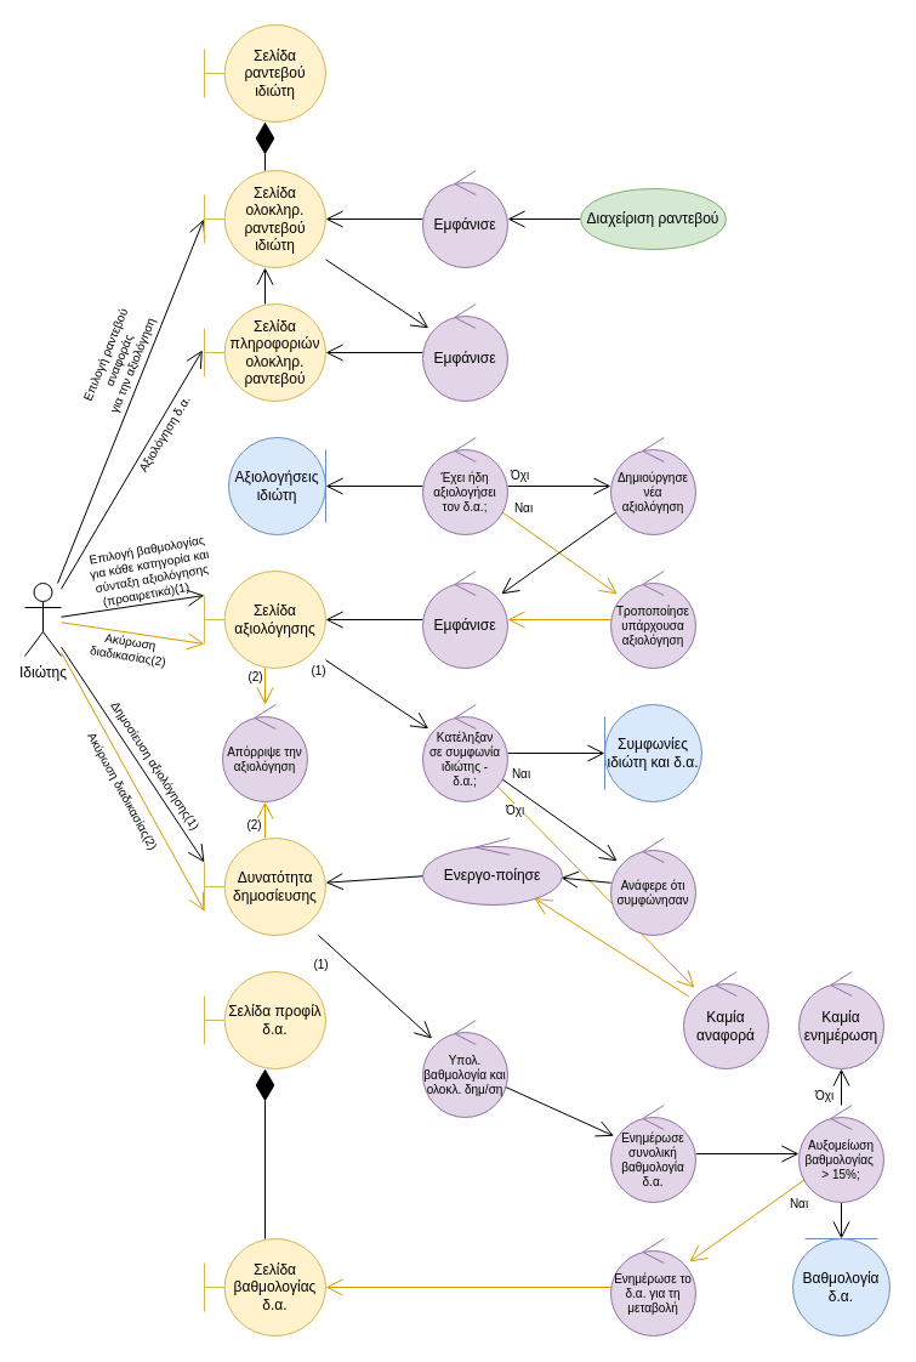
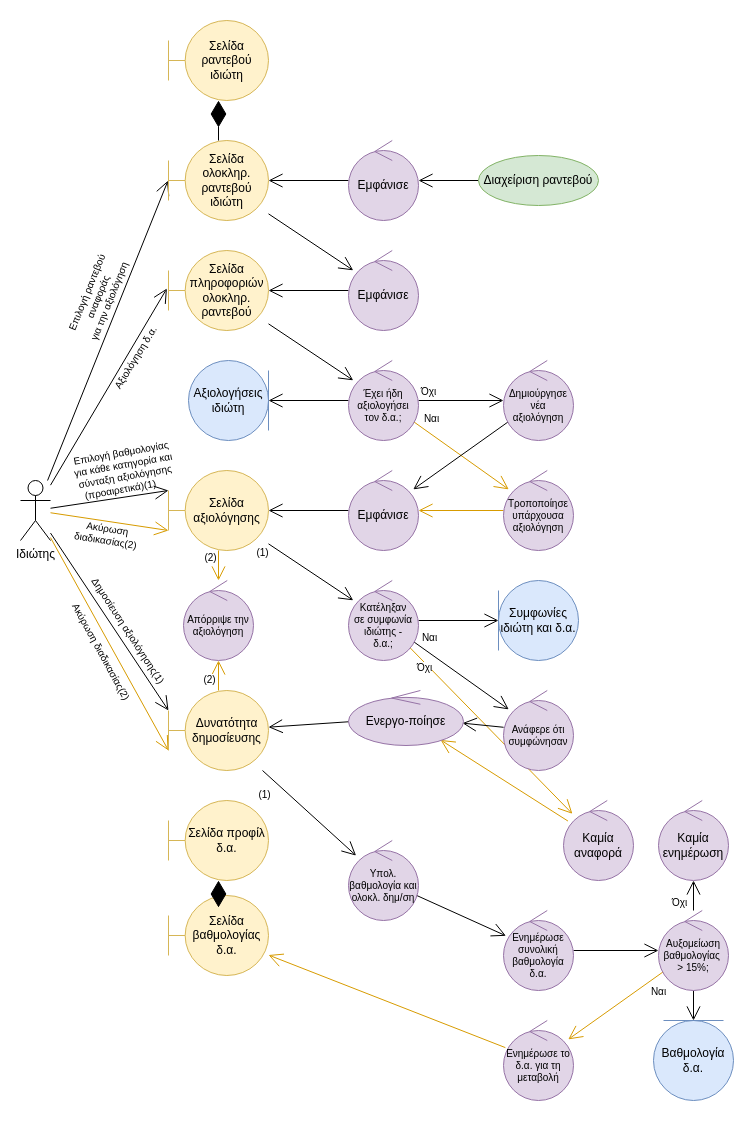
  <mxCell id="0" />
  <mxCell id="1" parent="0" />
  <mxCell id="2" style="edgeStyle=none;rounded=0;orthogonalLoop=1;jettySize=auto;html=1;entryX=-0.005;entryY=0.502;entryDx=0;entryDy=0;entryPerimeter=0;endArrow=open;endFill=0;endSize=12;" edge="1" parent="1" source="11" target="17"><mxGeometry relative="1" as="geometry" /></mxCell>
  <mxCell id="3" value="Επιλογή ραντεβού &lt;br&gt;αναφοράς &lt;br&gt;για την αξιολόγηση" style="edgeLabel;html=1;align=center;verticalAlign=middle;resizable=0;points=[];fontSize=10;rotation=-68;labelBackgroundColor=none;" vertex="1" connectable="0" parent="2"><mxGeometry x="0.046" y="-1" relative="1" as="geometry"><mxPoint x="-14" y="-26" as="offset" /></mxGeometry></mxCell>
  <mxCell id="4" style="edgeStyle=none;rounded=0;orthogonalLoop=1;jettySize=auto;html=1;endArrow=open;endFill=0;endSize=12;entryX=-0.016;entryY=0.475;entryDx=0;entryDy=0;entryPerimeter=0;" edge="1" parent="1" source="11" target="23"><mxGeometry relative="1" as="geometry" /></mxCell>
  <mxCell id="5" value="Αξιολόγηση δ.α." style="edgeLabel;html=1;align=center;verticalAlign=middle;resizable=0;points=[];fontSize=10;rotation=-58.5;labelBackgroundColor=none;" vertex="1" connectable="0" parent="4"><mxGeometry x="-0.004" y="-1" relative="1" as="geometry"><mxPoint x="25" y="-29" as="offset" /></mxGeometry></mxCell>
  <mxCell id="6" style="edgeStyle=none;rounded=0;orthogonalLoop=1;jettySize=auto;html=1;entryX=0;entryY=0.25;entryDx=0;entryDy=0;entryPerimeter=0;fontSize=10;endArrow=open;endFill=0;endSize=12;" edge="1" parent="1" source="11" target="39"><mxGeometry relative="1" as="geometry" /></mxCell>
  <mxCell id="7" value="&lt;span&gt;Επιλογή βαθμολογίας&amp;nbsp;&lt;/span&gt;&lt;br&gt;&lt;span&gt;για κάθε κατηγορία και&amp;nbsp;&lt;br&gt;&lt;/span&gt;&lt;span&gt;σύνταξη αξιολόγησης&amp;nbsp;&lt;br&gt;&lt;/span&gt;&lt;span&gt;(προαιρετικά)(1) &amp;nbsp; &amp;nbsp; &amp;nbsp;&lt;/span&gt;" style="edgeLabel;html=1;align=center;verticalAlign=middle;resizable=0;points=[];fontSize=10;rotation=-10;labelBackgroundColor=none;" vertex="1" connectable="0" parent="6"><mxGeometry x="0.199" relative="1" as="geometry"><mxPoint x="3" y="-27" as="offset" /></mxGeometry></mxCell>
  <mxCell id="8" style="edgeStyle=none;rounded=0;orthogonalLoop=1;jettySize=auto;html=1;entryX=0;entryY=0.75;entryDx=0;entryDy=0;entryPerimeter=0;fontSize=10;endArrow=open;endFill=0;endSize=12;fillColor=#ffe6cc;strokeColor=#d79b00;" edge="1" parent="1" source="11" target="39"><mxGeometry relative="1" as="geometry" /></mxCell>
  <mxCell id="9" style="edgeStyle=none;rounded=0;orthogonalLoop=1;jettySize=auto;html=1;entryX=0;entryY=0.25;entryDx=0;entryDy=0;entryPerimeter=0;fontSize=12;endArrow=open;endFill=0;endSize=12;" edge="1" parent="1" source="11" target="50"><mxGeometry relative="1" as="geometry" /></mxCell>
  <mxCell id="10" style="edgeStyle=none;rounded=0;orthogonalLoop=1;jettySize=auto;html=1;entryX=0;entryY=0.75;entryDx=0;entryDy=0;entryPerimeter=0;fontSize=12;endArrow=open;endFill=0;endSize=12;fillColor=#ffe6cc;strokeColor=#d79b00;" edge="1" parent="1" source="11" target="50"><mxGeometry relative="1" as="geometry" /></mxCell>
  <mxCell id="11" value="Ιδιώτης" style="shape=umlActor;verticalLabelPosition=bottom;verticalAlign=top;html=1;" vertex="1" parent="1"><mxGeometry x="20" y="480" width="30" height="60" as="geometry" /></mxCell>
  <mxCell id="12" style="rounded=0;orthogonalLoop=1;jettySize=auto;html=1;endArrow=open;endFill=0;endSize=12;" edge="1" parent="1" source="13" target="15"><mxGeometry relative="1" as="geometry" /></mxCell>
  <mxCell id="13" value="Διαχείριση ραντεβού" style="ellipse;whiteSpace=wrap;html=1;fillColor=#d5e8d4;strokeColor=#82b366;" vertex="1" parent="1"><mxGeometry x="478" y="155" width="120" height="50" as="geometry" /></mxCell>
  <mxCell id="14" style="edgeStyle=none;rounded=0;orthogonalLoop=1;jettySize=auto;html=1;endArrow=open;endFill=0;endSize=12;" edge="1" parent="1" source="15" target="17"><mxGeometry relative="1" as="geometry" /></mxCell>
  <mxCell id="15" value="Εμφάνισε" style="ellipse;shape=umlControl;whiteSpace=wrap;html=1;sketch=0;shadow=0;fillColor=#e1d5e7;strokeColor=#9673a6;" vertex="1" parent="1"><mxGeometry x="348" y="140" width="70" height="80" as="geometry" /></mxCell>
  <mxCell id="16" style="edgeStyle=none;rounded=0;orthogonalLoop=1;jettySize=auto;html=1;endArrow=open;endFill=0;endSize=12;" edge="1" parent="1" source="17" target="21"><mxGeometry relative="1" as="geometry" /></mxCell>
  <mxCell id="17" value="Σελίδα ολοκληρ. ραντεβού ιδιώτη" style="shape=umlBoundary;whiteSpace=wrap;html=1;fillColor=#fff2cc;strokeColor=#d6b656;" vertex="1" parent="1"><mxGeometry x="168" y="140" width="100" height="80" as="geometry" /></mxCell>
  <mxCell id="18" value="Σελίδα ραντεβού ιδιώτη" style="shape=umlBoundary;whiteSpace=wrap;html=1;fillColor=#fff2cc;strokeColor=#d6b656;" vertex="1" parent="1"><mxGeometry x="168" y="20" width="100" height="80" as="geometry" /></mxCell>
  <mxCell id="19" value="" style="endArrow=diamondThin;endFill=1;endSize=24;html=1;rounded=0;" edge="1" parent="1" source="17" target="18"><mxGeometry width="160" relative="1" as="geometry"><mxPoint x="208" y="210" as="sourcePoint" /><mxPoint x="368" y="210" as="targetPoint" /></mxGeometry></mxCell>
  <mxCell id="20" style="edgeStyle=none;rounded=0;orthogonalLoop=1;jettySize=auto;html=1;endArrow=open;endFill=0;endSize=12;" edge="1" parent="1" source="21" target="23"><mxGeometry relative="1" as="geometry" /></mxCell>
  <mxCell id="21" value="Εμφάνισε" style="ellipse;shape=umlControl;whiteSpace=wrap;html=1;sketch=0;shadow=0;fillColor=#e1d5e7;strokeColor=#9673a6;" vertex="1" parent="1"><mxGeometry x="348" y="250" width="70" height="80" as="geometry" /></mxCell>
- <mxCell id="22" style="edgeStyle=none;rounded=0;orthogonalLoop=1;jettySize=auto;html=1;fontSize=10;endArrow=open;endFill=0;endSize=12;" edge="1" parent="1" source="23" target="17"><mxGeometry relative="1" as="geometry" /></mxCell>
+ <mxCell id="22" style="edgeStyle=none;rounded=0;orthogonalLoop=1;jettySize=auto;html=1;fontSize=10;endArrow=open;endFill=0;endSize=12;" edge="1" parent="1" source="23" target="29"><mxGeometry relative="1" as="geometry" /></mxCell>
  <mxCell id="23" value="Σελίδα &lt;br&gt;πληροφοριών ολοκληρ. ραντεβού" style="shape=umlBoundary;whiteSpace=wrap;html=1;fillColor=#fff2cc;strokeColor=#d6b656;" vertex="1" parent="1"><mxGeometry x="168" y="250" width="100" height="80" as="geometry" /></mxCell>
  <mxCell id="24" style="edgeStyle=none;rounded=0;orthogonalLoop=1;jettySize=auto;html=1;fontSize=10;endArrow=open;endFill=0;endSize=12;" edge="1" parent="1" source="29" target="30"><mxGeometry relative="1" as="geometry" /></mxCell>
  <mxCell id="25" style="edgeStyle=none;rounded=0;orthogonalLoop=1;jettySize=auto;html=1;fontSize=10;endArrow=open;endFill=0;endSize=12;" edge="1" parent="1" source="29" target="32"><mxGeometry relative="1" as="geometry" /></mxCell>
  <mxCell id="26" value="Όχι" style="edgeLabel;html=1;align=center;verticalAlign=middle;resizable=0;points=[];fontSize=10;" vertex="1" connectable="0" parent="25"><mxGeometry x="-0.331" y="1" relative="1" as="geometry"><mxPoint x="-19" y="-9" as="offset" /></mxGeometry></mxCell>
  <mxCell id="27" style="edgeStyle=none;rounded=0;orthogonalLoop=1;jettySize=auto;html=1;fontSize=10;endArrow=open;endFill=0;endSize=12;fillColor=#ffe6cc;strokeColor=#d79b00;" edge="1" parent="1" source="29" target="34"><mxGeometry relative="1" as="geometry" /></mxCell>
  <mxCell id="28" value="Ναι" style="edgeLabel;html=1;align=center;verticalAlign=middle;resizable=0;points=[];fontSize=10;" vertex="1" connectable="0" parent="27"><mxGeometry x="-0.645" y="-1" relative="1" as="geometry"><mxPoint x="1" y="-16" as="offset" /></mxGeometry></mxCell>
  <mxCell id="29" value="Έχει ήδη αξιολογήσει τον δ.α.;" style="ellipse;shape=umlControl;whiteSpace=wrap;html=1;sketch=0;shadow=0;fillColor=#e1d5e7;strokeColor=#9673a6;fontSize=10;" vertex="1" parent="1"><mxGeometry x="348" y="360" width="70" height="80" as="geometry" /></mxCell>
  <mxCell id="30" value="Αξιολογήσεις ιδιώτη" style="ellipse;shape=umlEntity;whiteSpace=wrap;html=1;shadow=0;sketch=0;fontSize=12;fillColor=#dae8fc;flipH=0;flipV=1;rotation=0;direction=north;strokeColor=#6c8ebf;" vertex="1" parent="1"><mxGeometry x="188" y="360" width="80" height="80" as="geometry" /></mxCell>
  <mxCell id="31" style="edgeStyle=none;rounded=0;orthogonalLoop=1;jettySize=auto;html=1;fontSize=10;endArrow=open;endFill=0;endSize=12;" edge="1" parent="1" source="32" target="74"><mxGeometry relative="1" as="geometry" /></mxCell>
  <mxCell id="32" value="Δημιούργησε νέα αξιολόγηση" style="ellipse;shape=umlControl;whiteSpace=wrap;html=1;sketch=0;shadow=0;fillColor=#e1d5e7;strokeColor=#9673a6;fontSize=10;" vertex="1" parent="1"><mxGeometry x="503" y="360" width="70" height="80" as="geometry" /></mxCell>
  <mxCell id="33" style="edgeStyle=none;rounded=0;orthogonalLoop=1;jettySize=auto;html=1;fontSize=10;endArrow=open;endFill=0;endSize=12;fillColor=#ffe6cc;strokeColor=#d79b00;" edge="1" parent="1" source="34" target="74"><mxGeometry relative="1" as="geometry" /></mxCell>
  <mxCell id="34" value="Τροποποίησε υπάρχουσα αξιολόγηση" style="ellipse;shape=umlControl;whiteSpace=wrap;html=1;sketch=0;shadow=0;fillColor=#e1d5e7;strokeColor=#9673a6;fontSize=10;" vertex="1" parent="1"><mxGeometry x="503" y="470" width="70" height="80" as="geometry" /></mxCell>
  <mxCell id="35" style="edgeStyle=none;rounded=0;orthogonalLoop=1;jettySize=auto;html=1;fontSize=10;endArrow=open;endFill=0;endSize=12;" edge="1" parent="1" source="39" target="45"><mxGeometry relative="1" as="geometry" /></mxCell>
  <mxCell id="36" value="(1)" style="edgeLabel;html=1;align=center;verticalAlign=middle;resizable=0;points=[];fontSize=10;" vertex="1" connectable="0" parent="35"><mxGeometry x="-0.629" relative="1" as="geometry"><mxPoint x="-22" y="-2" as="offset" /></mxGeometry></mxCell>
  <mxCell id="37" style="edgeStyle=none;rounded=0;orthogonalLoop=1;jettySize=auto;html=1;fontSize=10;endArrow=open;endFill=0;endSize=12;fillColor=#ffe6cc;strokeColor=#d79b00;" edge="1" parent="1" source="39" target="75"><mxGeometry relative="1" as="geometry" /></mxCell>
  <mxCell id="38" value="(2)" style="edgeLabel;html=1;align=center;verticalAlign=middle;resizable=0;points=[];fontSize=10;" vertex="1" connectable="0" parent="37"><mxGeometry x="-0.143" y="1" relative="1" as="geometry"><mxPoint x="-10" y="-7" as="offset" /></mxGeometry></mxCell>
  <mxCell id="39" value="Σελίδα &lt;br&gt;αξιολόγησης" style="shape=umlBoundary;whiteSpace=wrap;html=1;fillColor=#fff2cc;strokeColor=#d6b656;" vertex="1" parent="1"><mxGeometry x="168" y="470" width="100" height="80" as="geometry" /></mxCell>
  <mxCell id="40" style="edgeStyle=none;rounded=0;orthogonalLoop=1;jettySize=auto;html=1;fontSize=10;endArrow=open;endFill=0;endSize=12;" edge="1" parent="1" source="45" target="52"><mxGeometry relative="1" as="geometry" /></mxCell>
  <mxCell id="41" value="Ναι" style="edgeLabel;html=1;align=center;verticalAlign=middle;resizable=0;points=[];fontSize=10;" vertex="1" connectable="0" parent="40"><mxGeometry x="-0.17" y="2" relative="1" as="geometry"><mxPoint x="-25" y="-31" as="offset" /></mxGeometry></mxCell>
  <mxCell id="42" style="edgeStyle=none;rounded=0;orthogonalLoop=1;jettySize=auto;html=1;fontSize=10;endArrow=open;endFill=0;endSize=12;fillColor=#ffe6cc;strokeColor=#d79b00;" edge="1" parent="1" source="45" target="54"><mxGeometry relative="1" as="geometry" /></mxCell>
  <mxCell id="43" value="Όχι" style="edgeLabel;html=1;align=center;verticalAlign=middle;resizable=0;points=[];fontSize=10;" vertex="1" connectable="0" parent="42"><mxGeometry x="-0.241" y="-1" relative="1" as="geometry"><mxPoint x="-46" y="-44" as="offset" /></mxGeometry></mxCell>
  <mxCell id="44" style="edgeStyle=none;rounded=0;orthogonalLoop=1;jettySize=auto;html=1;fontSize=10;endArrow=open;endFill=0;endSize=12;" edge="1" parent="1" source="45" target="80"><mxGeometry relative="1" as="geometry" /></mxCell>
  <mxCell id="45" value="Κατέληξαν &lt;br&gt;σε συμφωνία ιδιώτης - &lt;br&gt;δ.α.;" style="ellipse;shape=umlControl;whiteSpace=wrap;html=1;sketch=0;shadow=0;fillColor=#e1d5e7;strokeColor=#9673a6;fontSize=10;" vertex="1" parent="1"><mxGeometry x="348" y="580" width="70" height="80" as="geometry" /></mxCell>
  <mxCell id="46" style="edgeStyle=none;rounded=0;orthogonalLoop=1;jettySize=auto;html=1;fontSize=10;endArrow=open;endFill=0;endSize=12;" edge="1" parent="1" source="50" target="58"><mxGeometry relative="1" as="geometry" /></mxCell>
  <mxCell id="47" value="(1)" style="edgeLabel;html=1;align=center;verticalAlign=middle;resizable=0;points=[];fontSize=10;" vertex="1" connectable="0" parent="46"><mxGeometry x="-0.442" relative="1" as="geometry"><mxPoint x="-24" as="offset" /></mxGeometry></mxCell>
  <mxCell id="48" style="edgeStyle=none;rounded=0;orthogonalLoop=1;jettySize=auto;html=1;fontSize=10;endArrow=open;endFill=0;endSize=12;fillColor=#ffe6cc;strokeColor=#d79b00;" edge="1" parent="1" source="50" target="75"><mxGeometry relative="1" as="geometry" /></mxCell>
  <mxCell id="49" value="(2)" style="edgeLabel;html=1;align=center;verticalAlign=middle;resizable=0;points=[];fontSize=10;" vertex="1" connectable="0" parent="48"><mxGeometry x="-0.227" relative="1" as="geometry"><mxPoint x="-10" as="offset" /></mxGeometry></mxCell>
  <mxCell id="50" value="Δυνατότητα δημοσίευσης" style="shape=umlBoundary;whiteSpace=wrap;html=1;fillColor=#fff2cc;strokeColor=#d6b656;" vertex="1" parent="1"><mxGeometry x="168" y="690" width="100" height="80" as="geometry" /></mxCell>
  <mxCell id="51" style="edgeStyle=none;rounded=0;orthogonalLoop=1;jettySize=auto;html=1;fontSize=10;endArrow=open;endFill=0;endSize=12;" edge="1" parent="1" source="52" target="56"><mxGeometry relative="1" as="geometry" /></mxCell>
  <mxCell id="52" value="Ανάφερε ότι συμφώνησαν" style="ellipse;shape=umlControl;whiteSpace=wrap;html=1;sketch=0;shadow=0;fillColor=#e1d5e7;strokeColor=#9673a6;fontSize=10;" vertex="1" parent="1"><mxGeometry x="503" y="690" width="70" height="80" as="geometry" /></mxCell>
  <mxCell id="53" style="edgeStyle=none;rounded=0;orthogonalLoop=1;jettySize=auto;html=1;fontSize=10;endArrow=open;endFill=0;endSize=12;fillColor=#ffe6cc;strokeColor=#d79b00;" edge="1" parent="1" source="54" target="56"><mxGeometry relative="1" as="geometry" /></mxCell>
  <mxCell id="54" value="Καμία αναφορά" style="ellipse;shape=umlControl;whiteSpace=wrap;html=1;sketch=0;shadow=0;fillColor=#e1d5e7;strokeColor=#9673a6;fontSize=12;" vertex="1" parent="1"><mxGeometry x="563" y="800" width="70" height="80" as="geometry" /></mxCell>
  <mxCell id="55" style="edgeStyle=none;rounded=0;orthogonalLoop=1;jettySize=auto;html=1;fontSize=10;endArrow=open;endFill=0;endSize=12;" edge="1" parent="1" source="56" target="50"><mxGeometry relative="1" as="geometry" /></mxCell>
  <mxCell id="56" value="Ενεργο-ποίησε" style="ellipse;shape=umlControl;whiteSpace=wrap;html=1;sketch=0;shadow=0;fillColor=#e1d5e7;strokeColor=#9673a6;fontSize=12;" vertex="1" parent="1"><mxGeometry x="348" y="690" width="115" height="55" as="geometry" /></mxCell>
  <mxCell id="57" style="edgeStyle=none;rounded=0;orthogonalLoop=1;jettySize=auto;html=1;fontSize=10;endArrow=open;endFill=0;endSize=12;" edge="1" parent="1" source="58" target="60"><mxGeometry relative="1" as="geometry" /></mxCell>
  <mxCell id="58" value="Υπολ. βαθμολογία και ολοκλ. δημ/ση" style="ellipse;shape=umlControl;whiteSpace=wrap;html=1;sketch=0;shadow=0;fillColor=#e1d5e7;strokeColor=#9673a6;fontSize=10;" vertex="1" parent="1"><mxGeometry x="348" y="840" width="70" height="80" as="geometry" /></mxCell>
  <mxCell id="59" style="edgeStyle=none;rounded=0;orthogonalLoop=1;jettySize=auto;html=1;fontSize=10;endArrow=open;endFill=0;endSize=12;" edge="1" parent="1" source="60" target="66"><mxGeometry relative="1" as="geometry" /></mxCell>
  <mxCell id="60" value="Ενημέρωσε συνολική βαθμολογία δ.α." style="ellipse;shape=umlControl;whiteSpace=wrap;html=1;sketch=0;shadow=0;fillColor=#e1d5e7;strokeColor=#9673a6;fontSize=10;" vertex="1" parent="1"><mxGeometry x="503" y="910" width="70" height="80" as="geometry" /></mxCell>
  <mxCell id="61" style="edgeStyle=none;rounded=0;orthogonalLoop=1;jettySize=auto;html=1;fontSize=10;endArrow=open;endFill=0;endSize=12;" edge="1" parent="1" source="66" target="67"><mxGeometry relative="1" as="geometry" /></mxCell>
  <mxCell id="62" value="Όχι" style="edgeLabel;html=1;align=center;verticalAlign=middle;resizable=0;points=[];fontSize=10;" vertex="1" connectable="0" parent="61"><mxGeometry x="-0.375" y="-1" relative="1" as="geometry"><mxPoint x="-16" as="offset" /></mxGeometry></mxCell>
  <mxCell id="63" style="edgeStyle=none;rounded=0;orthogonalLoop=1;jettySize=auto;html=1;fontSize=10;endArrow=open;endFill=0;endSize=12;fillColor=#ffe6cc;strokeColor=#d79b00;" edge="1" parent="1" source="66" target="69"><mxGeometry relative="1" as="geometry" /></mxCell>
  <mxCell id="64" value="Ναι" style="edgeLabel;html=1;align=center;verticalAlign=middle;resizable=0;points=[];fontSize=10;" vertex="1" connectable="0" parent="63"><mxGeometry x="-0.359" relative="1" as="geometry"><mxPoint x="25" y="-3" as="offset" /></mxGeometry></mxCell>
  <mxCell id="65" style="edgeStyle=none;rounded=0;orthogonalLoop=1;jettySize=auto;html=1;fontSize=10;endArrow=open;endFill=0;endSize=12;" edge="1" parent="1" source="66" target="79"><mxGeometry relative="1" as="geometry" /></mxCell>
  <mxCell id="66" value="Αυξομείωση βαθμολογίας&amp;nbsp;&lt;br&gt;&amp;gt; 15%;" style="ellipse;shape=umlControl;whiteSpace=wrap;html=1;sketch=0;shadow=0;fillColor=#e1d5e7;strokeColor=#9673a6;fontSize=10;" vertex="1" parent="1"><mxGeometry x="658" y="910" width="70" height="80" as="geometry" /></mxCell>
  <mxCell id="67" value="Καμία ενημέρωση" style="ellipse;shape=umlControl;whiteSpace=wrap;html=1;sketch=0;shadow=0;fillColor=#e1d5e7;strokeColor=#9673a6;fontSize=12;" vertex="1" parent="1"><mxGeometry x="658" y="800" width="70" height="80" as="geometry" /></mxCell>
  <mxCell id="68" style="edgeStyle=none;rounded=0;orthogonalLoop=1;jettySize=auto;html=1;fontSize=10;endArrow=open;endFill=0;endSize=12;fillColor=#ffe6cc;strokeColor=#d79b00;" edge="1" parent="1" source="69" target="70"><mxGeometry relative="1" as="geometry" /></mxCell>
  <mxCell id="69" value="Ενημέρωσε το δ.α. για τη μεταβολή" style="ellipse;shape=umlControl;whiteSpace=wrap;html=1;sketch=0;shadow=0;fillColor=#e1d5e7;strokeColor=#9673a6;fontSize=10;" vertex="1" parent="1"><mxGeometry x="503" y="1020" width="70" height="80" as="geometry" /></mxCell>
- <mxCell id="70" value="Σελίδα βαθμολογίας δ.α." style="shape=umlBoundary;whiteSpace=wrap;html=1;fillColor=#fff2cc;strokeColor=#d6b656;" vertex="1" parent="1"><mxGeometry x="168" y="1020" width="100" height="80" as="geometry" /></mxCell>
+ <mxCell id="70" value="Σελίδα βαθμολογίας δ.α." style="shape=umlBoundary;whiteSpace=wrap;html=1;fillColor=#fff2cc;strokeColor=#d6b656;" vertex="1" parent="1"><mxGeometry x="168" y="895" width="100" height="80" as="geometry" /></mxCell>
  <mxCell id="71" value="Σελίδα προφίλ δ.α." style="shape=umlBoundary;whiteSpace=wrap;html=1;fillColor=#fff2cc;strokeColor=#d6b656;" vertex="1" parent="1"><mxGeometry x="168" y="800" width="100" height="80" as="geometry" /></mxCell>
  <mxCell id="72" value="" style="endArrow=diamondThin;endFill=1;endSize=24;html=1;rounded=0;" edge="1" parent="1" source="70" target="71"><mxGeometry width="160" relative="1" as="geometry"><mxPoint x="228" y="1030" as="sourcePoint" /><mxPoint x="228" y="990" as="targetPoint" /></mxGeometry></mxCell>
  <mxCell id="73" style="edgeStyle=none;rounded=0;orthogonalLoop=1;jettySize=auto;html=1;fontSize=10;endArrow=open;endFill=0;endSize=12;" edge="1" parent="1" source="74" target="39"><mxGeometry relative="1" as="geometry" /></mxCell>
  <mxCell id="74" value="Εμφάνισε" style="ellipse;shape=umlControl;whiteSpace=wrap;html=1;sketch=0;shadow=0;fillColor=#e1d5e7;strokeColor=#9673a6;fontSize=12;" vertex="1" parent="1"><mxGeometry x="348" y="470" width="70" height="80" as="geometry" /></mxCell>
  <mxCell id="75" value="Απόρριψε την αξιολόγηση" style="ellipse;shape=umlControl;whiteSpace=wrap;html=1;sketch=0;shadow=0;fillColor=#e1d5e7;strokeColor=#9673a6;fontSize=10;" vertex="1" parent="1"><mxGeometry x="183" y="580" width="70" height="80" as="geometry" /></mxCell>
  <mxCell id="76" value="Δημοσίευση αξιολόγησης(1)" style="text;html=1;align=center;verticalAlign=middle;resizable=0;points=[];autosize=1;strokeColor=none;fillColor=none;fontSize=10;rotation=56.9;" vertex="1" parent="1"><mxGeometry x="53" y="620" width="150" height="20" as="geometry" /></mxCell>
  <mxCell id="77" value="Ακύρωση διαδικασίας(2)" style="text;html=1;align=center;verticalAlign=middle;resizable=0;points=[];autosize=1;strokeColor=none;fillColor=none;fontSize=10;rotation=61.3;" vertex="1" parent="1"><mxGeometry x="36" y="641" width="130" height="20" as="geometry" /></mxCell>
  <mxCell id="78" value="Ακύρωση &lt;br&gt;διαδικασίας(2)" style="text;html=1;align=center;verticalAlign=middle;resizable=0;points=[];autosize=1;strokeColor=none;fillColor=none;fontSize=10;rotation=9.1;" vertex="1" parent="1"><mxGeometry x="66" y="519" width="80" height="30" as="geometry" /></mxCell>
  <mxCell id="79" value="Βαθμολογία δ.α." style="ellipse;shape=umlEntity;whiteSpace=wrap;html=1;shadow=0;sketch=0;fontSize=12;fillColor=#dae8fc;flipH=1;flipV=1;rotation=0;direction=east;strokeColor=#6c8ebf;" vertex="1" parent="1"><mxGeometry x="653" y="1020" width="80" height="80" as="geometry" /></mxCell>
  <mxCell id="80" value="Συμφωνίες ιδιώτη και δ.α." style="ellipse;shape=umlEntity;whiteSpace=wrap;html=1;shadow=0;sketch=0;fontSize=12;fillColor=#dae8fc;flipH=1;flipV=1;rotation=0;direction=north;strokeColor=#6c8ebf;" vertex="1" parent="1"><mxGeometry x="498" y="580" width="80" height="80" as="geometry" /></mxCell>
